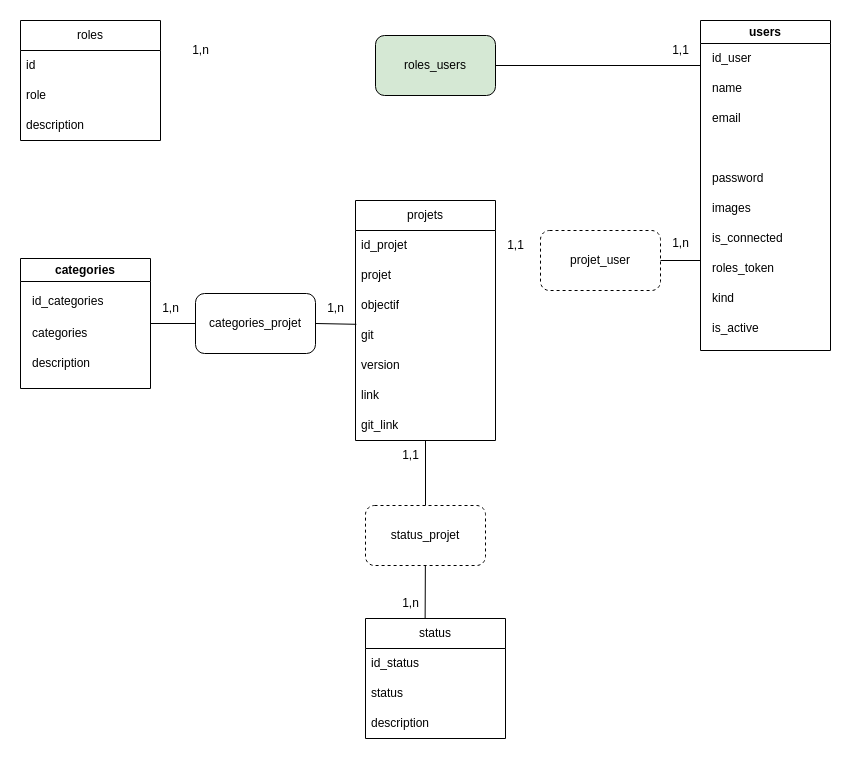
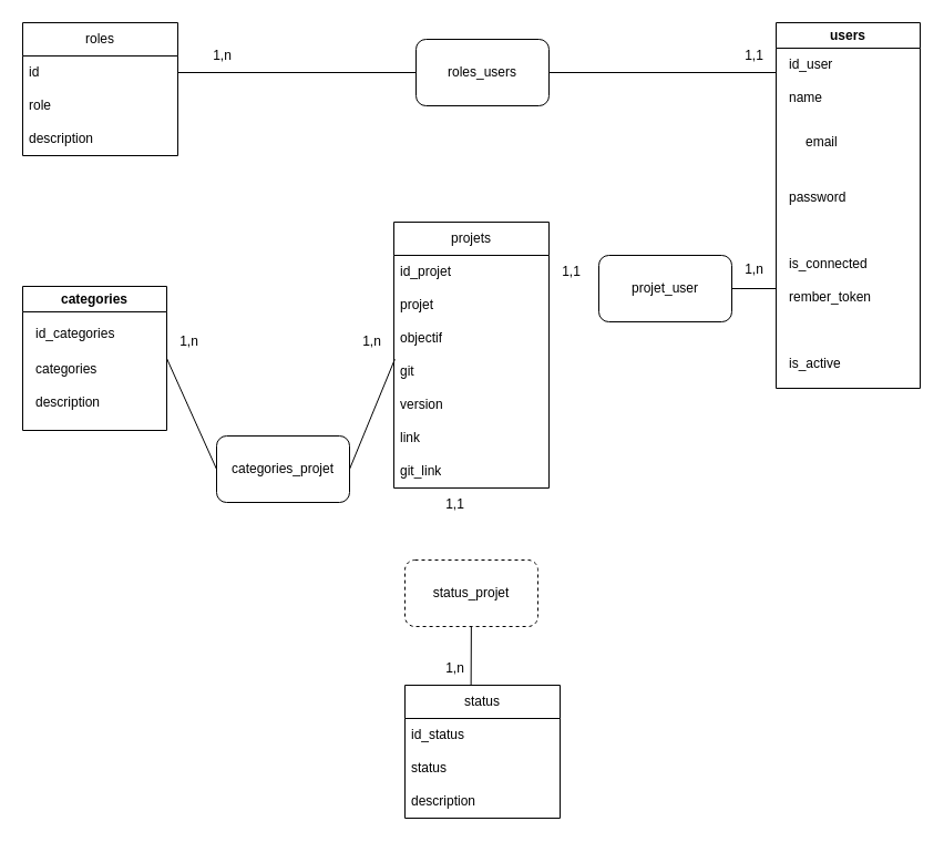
  <mxCell id="0" />
  <mxCell id="1" parent="0" />
  <mxCell id="2" value="categories" style="swimlane;whiteSpace=wrap;html=1;" parent="1" vertex="1"><mxGeometry x="20" y="258" width="130" height="130" as="geometry" /></mxCell>
  <mxCell id="3" value="id_categories&lt;div&gt;&lt;br&gt;&lt;/div&gt;" style="text;html=1;align=left;verticalAlign=middle;resizable=0;points=[];autosize=1;strokeColor=none;fillColor=none;" parent="2" vertex="1"><mxGeometry x="10" y="30" width="90" height="40" as="geometry" /></mxCell>
  <mxCell id="4" value="categories" style="text;html=1;align=left;verticalAlign=middle;resizable=0;points=[];autosize=1;strokeColor=none;fillColor=none;" parent="2" vertex="1"><mxGeometry x="10" y="60" width="80" height="30" as="geometry" /></mxCell>
  <mxCell id="5" value="description" style="text;html=1;align=left;verticalAlign=middle;resizable=0;points=[];autosize=1;strokeColor=none;fillColor=none;" parent="2" vertex="1"><mxGeometry x="10" y="90" width="80" height="30" as="geometry" /></mxCell>
  <mxCell id="6" value="users" style="swimlane;whiteSpace=wrap;html=1;" parent="1" vertex="1"><mxGeometry x="700" y="20" width="130" height="330" as="geometry" /></mxCell>
  <mxCell id="7" value="id_user" style="text;html=1;align=left;verticalAlign=middle;resizable=0;points=[];autosize=1;strokeColor=none;fillColor=none;" parent="6" vertex="1"><mxGeometry x="10" y="23" width="60" height="30" as="geometry" /></mxCell>
  <mxCell id="8" value="name" style="text;html=1;align=left;verticalAlign=middle;resizable=0;points=[];autosize=1;strokeColor=none;fillColor=none;" parent="6" vertex="1"><mxGeometry x="10" y="53" width="50" height="30" as="geometry" /></mxCell>
- <mxCell id="9" value="email" style="text;html=1;align=left;verticalAlign=middle;resizable=0;points=[];autosize=1;strokeColor=none;fillColor=none;" parent="6" vertex="1"><mxGeometry x="10" y="83" width="50" height="30" as="geometry" /></mxCell>
+ <mxCell id="9" value="email" style="text;html=1;align=left;verticalAlign=middle;resizable=0;points=[];autosize=1;strokeColor=none;fillColor=none;" parent="6" vertex="1"><mxGeometry x="25" y="93" width="50" height="30" as="geometry" /></mxCell>
  <mxCell id="10" value="password" style="text;html=1;align=left;verticalAlign=middle;resizable=0;points=[];autosize=1;strokeColor=none;fillColor=none;" parent="6" vertex="1"><mxGeometry x="10" y="143" width="70" height="30" as="geometry" /></mxCell>
- <mxCell id="11" value="images" style="text;html=1;align=left;verticalAlign=middle;resizable=0;points=[];autosize=1;strokeColor=none;fillColor=none;" parent="6" vertex="1"><mxGeometry x="10" y="173" width="60" height="30" as="geometry" /></mxCell>
  <mxCell id="12" value="is_connected" style="text;html=1;align=left;verticalAlign=middle;resizable=0;points=[];autosize=1;strokeColor=none;fillColor=none;" parent="6" vertex="1"><mxGeometry x="10" y="203" width="90" height="30" as="geometry" /></mxCell>
- <mxCell id="13" value="roles_token" style="text;html=1;align=left;verticalAlign=middle;resizable=0;points=[];autosize=1;strokeColor=none;fillColor=none;" parent="6" vertex="1"><mxGeometry x="10" y="233" width="100" height="30" as="geometry" /></mxCell>
- <mxCell id="14" value="kind" style="text;html=1;align=left;verticalAlign=middle;resizable=0;points=[];autosize=1;strokeColor=none;fillColor=none;" parent="6" vertex="1"><mxGeometry x="10" y="263" width="50" height="30" as="geometry" /></mxCell>
+ <mxCell id="13" value="rember_token" style="text;html=1;align=left;verticalAlign=middle;resizable=0;points=[];autosize=1;strokeColor=none;fillColor=none;" parent="6" vertex="1"><mxGeometry x="10" y="233" width="100" height="30" as="geometry" /></mxCell>
  <mxCell id="15" value="is_active" style="text;html=1;align=left;verticalAlign=middle;resizable=0;points=[];autosize=1;strokeColor=none;fillColor=none;" parent="6" vertex="1"><mxGeometry x="10" y="293" width="70" height="30" as="geometry" /></mxCell>
  <mxCell id="16" value="roles" style="swimlane;fontStyle=0;childLayout=stackLayout;horizontal=1;startSize=30;horizontalStack=0;resizeParent=1;resizeParentMax=0;resizeLast=0;collapsible=1;marginBottom=0;whiteSpace=wrap;html=1;" parent="1" vertex="1"><mxGeometry x="20" y="20" width="140" height="120" as="geometry" /></mxCell>
  <mxCell id="17" value="id" style="text;strokeColor=none;fillColor=none;align=left;verticalAlign=middle;spacingLeft=4;spacingRight=4;overflow=hidden;points=[[0,0.5],[1,0.5]];portConstraint=eastwest;rotatable=0;whiteSpace=wrap;html=1;" parent="16" vertex="1"><mxGeometry y="30" width="140" height="30" as="geometry" /></mxCell>
  <mxCell id="18" value="role" style="text;strokeColor=none;fillColor=none;align=left;verticalAlign=middle;spacingLeft=4;spacingRight=4;overflow=hidden;points=[[0,0.5],[1,0.5]];portConstraint=eastwest;rotatable=0;whiteSpace=wrap;html=1;" parent="16" vertex="1"><mxGeometry y="60" width="140" height="30" as="geometry" /></mxCell>
  <mxCell id="19" value="description" style="text;strokeColor=none;fillColor=none;align=left;verticalAlign=middle;spacingLeft=4;spacingRight=4;overflow=hidden;points=[[0,0.5],[1,0.5]];portConstraint=eastwest;rotatable=0;whiteSpace=wrap;html=1;" parent="16" vertex="1"><mxGeometry y="90" width="140" height="30" as="geometry" /></mxCell>
- <mxCell id="20" value="roles_users" style="rounded=1;whiteSpace=wrap;html=1;textShadow=0;shadow=0;fillColor=#d5e8d4;" parent="1" vertex="1"><mxGeometry x="375" y="35" width="120" height="60" as="geometry" /></mxCell>
+ <mxCell id="20" value="roles_users" style="rounded=1;whiteSpace=wrap;html=1;textShadow=0;shadow=0;" parent="1" vertex="1"><mxGeometry x="375" y="35" width="120" height="60" as="geometry" /></mxCell>
+ <mxCell id="21" value="" style="endArrow=none;html=1;rounded=0;" parent="1" source="17" target="20" edge="1"><mxGeometry width="50" height="50" relative="1" as="geometry"><mxPoint x="270" y="330" as="sourcePoint" /><mxPoint x="320" y="280" as="targetPoint" /></mxGeometry></mxCell>
  <mxCell id="22" value="1,n" style="text;html=1;align=center;verticalAlign=middle;resizable=0;points=[];autosize=1;strokeColor=none;fillColor=none;" parent="1" vertex="1"><mxGeometry x="180" y="35" width="40" height="30" as="geometry" /></mxCell>
  <mxCell id="23" value="status" style="swimlane;fontStyle=0;childLayout=stackLayout;horizontal=1;startSize=30;horizontalStack=0;resizeParent=1;resizeParentMax=0;resizeLast=0;collapsible=1;marginBottom=0;whiteSpace=wrap;html=1;" parent="1" vertex="1"><mxGeometry x="365" y="618" width="140" height="120" as="geometry" /></mxCell>
  <mxCell id="24" value="id_status" style="text;strokeColor=none;fillColor=none;align=left;verticalAlign=middle;spacingLeft=4;spacingRight=4;overflow=hidden;points=[[0,0.5],[1,0.5]];portConstraint=eastwest;rotatable=0;whiteSpace=wrap;html=1;" parent="23" vertex="1"><mxGeometry y="30" width="140" height="30" as="geometry" /></mxCell>
  <mxCell id="25" value="status" style="text;strokeColor=none;fillColor=none;align=left;verticalAlign=middle;spacingLeft=4;spacingRight=4;overflow=hidden;points=[[0,0.5],[1,0.5]];portConstraint=eastwest;rotatable=0;whiteSpace=wrap;html=1;" parent="23" vertex="1"><mxGeometry y="60" width="140" height="30" as="geometry" /></mxCell>
  <mxCell id="26" value="description" style="text;strokeColor=none;fillColor=none;align=left;verticalAlign=middle;spacingLeft=4;spacingRight=4;overflow=hidden;points=[[0,0.5],[1,0.5]];portConstraint=eastwest;rotatable=0;whiteSpace=wrap;html=1;" parent="23" vertex="1"><mxGeometry y="90" width="140" height="30" as="geometry" /></mxCell>
  <mxCell id="27" value="" style="endArrow=none;html=1;rounded=0;" parent="1" target="20" edge="1"><mxGeometry width="50" height="50" relative="1" as="geometry"><mxPoint x="700" y="65" as="sourcePoint" /><mxPoint x="240" y="120" as="targetPoint" /></mxGeometry></mxCell>
  <mxCell id="28" value="1,1" style="text;html=1;align=center;verticalAlign=middle;resizable=0;points=[];autosize=1;strokeColor=none;fillColor=none;" parent="1" vertex="1"><mxGeometry x="660" y="35" width="40" height="30" as="geometry" /></mxCell>
  <mxCell id="29" value="projets" style="swimlane;fontStyle=0;childLayout=stackLayout;horizontal=1;startSize=30;horizontalStack=0;resizeParent=1;resizeParentMax=0;resizeLast=0;collapsible=1;marginBottom=0;whiteSpace=wrap;html=1;" vertex="1" parent="1"><mxGeometry x="355" y="200" width="140" height="240" as="geometry" /></mxCell>
  <mxCell id="30" value="id_projet&lt;span style=&quot;white-space: pre;&quot;&gt;&#09;&lt;/span&gt;" style="text;strokeColor=none;fillColor=none;align=left;verticalAlign=middle;spacingLeft=4;spacingRight=4;overflow=hidden;points=[[0,0.5],[1,0.5]];portConstraint=eastwest;rotatable=0;whiteSpace=wrap;html=1;" vertex="1" parent="29"><mxGeometry y="30" width="140" height="30" as="geometry" /></mxCell>
  <mxCell id="31" value="projet" style="text;strokeColor=none;fillColor=none;align=left;verticalAlign=middle;spacingLeft=4;spacingRight=4;overflow=hidden;points=[[0,0.5],[1,0.5]];portConstraint=eastwest;rotatable=0;whiteSpace=wrap;html=1;" vertex="1" parent="29"><mxGeometry y="60" width="140" height="30" as="geometry" /></mxCell>
  <mxCell id="32" value="objectif" style="text;strokeColor=none;fillColor=none;align=left;verticalAlign=middle;spacingLeft=4;spacingRight=4;overflow=hidden;points=[[0,0.5],[1,0.5]];portConstraint=eastwest;rotatable=0;whiteSpace=wrap;html=1;" vertex="1" parent="29"><mxGeometry y="90" width="140" height="30" as="geometry" /></mxCell>
  <mxCell id="33" value="git" style="text;strokeColor=none;fillColor=none;align=left;verticalAlign=middle;spacingLeft=4;spacingRight=4;overflow=hidden;points=[[0,0.5],[1,0.5]];portConstraint=eastwest;rotatable=0;whiteSpace=wrap;html=1;" vertex="1" parent="29"><mxGeometry y="120" width="140" height="30" as="geometry" /></mxCell>
  <mxCell id="34" value="version" style="text;strokeColor=none;fillColor=none;align=left;verticalAlign=middle;spacingLeft=4;spacingRight=4;overflow=hidden;points=[[0,0.5],[1,0.5]];portConstraint=eastwest;rotatable=0;whiteSpace=wrap;html=1;" vertex="1" parent="29"><mxGeometry y="150" width="140" height="30" as="geometry" /></mxCell>
  <mxCell id="35" value="link" style="text;strokeColor=none;fillColor=none;align=left;verticalAlign=middle;spacingLeft=4;spacingRight=4;overflow=hidden;points=[[0,0.5],[1,0.5]];portConstraint=eastwest;rotatable=0;whiteSpace=wrap;html=1;" vertex="1" parent="29"><mxGeometry y="180" width="140" height="30" as="geometry" /></mxCell>
  <mxCell id="36" value="git_link" style="text;strokeColor=none;fillColor=none;align=left;verticalAlign=middle;spacingLeft=4;spacingRight=4;overflow=hidden;points=[[0,0.5],[1,0.5]];portConstraint=eastwest;rotatable=0;whiteSpace=wrap;html=1;" vertex="1" parent="29"><mxGeometry y="210" width="140" height="30" as="geometry" /></mxCell>
- <mxCell id="37" value="projet_user" style="rounded=1;whiteSpace=wrap;html=1;dashed=1;" vertex="1" parent="1"><mxGeometry x="540" y="230" width="120" height="60" as="geometry" /></mxCell>
+ <mxCell id="37" value="projet_user" style="rounded=1;whiteSpace=wrap;html=1;" vertex="1" parent="1"><mxGeometry x="540" y="230" width="120" height="60" as="geometry" /></mxCell>
  <mxCell id="38" value="" style="endArrow=none;html=1;rounded=0;entryX=1;entryY=0.5;entryDx=0;entryDy=0;" edge="1" parent="1" target="37"><mxGeometry width="50" height="50" relative="1" as="geometry"><mxPoint x="700" y="260" as="sourcePoint" /><mxPoint x="410" y="290" as="targetPoint" /></mxGeometry></mxCell>
  <mxCell id="39" value="1,1" style="text;html=1;align=center;verticalAlign=middle;resizable=0;points=[];autosize=1;strokeColor=none;fillColor=none;" vertex="1" parent="1"><mxGeometry x="495" y="230" width="40" height="30" as="geometry" /></mxCell>
  <mxCell id="40" value="1,n" style="text;html=1;align=center;verticalAlign=middle;resizable=0;points=[];autosize=1;strokeColor=none;fillColor=none;" vertex="1" parent="1"><mxGeometry x="660" y="228" width="40" height="30" as="geometry" /></mxCell>
  <mxCell id="41" value="status_projet" style="rounded=1;whiteSpace=wrap;html=1;dashed=1;" vertex="1" parent="1"><mxGeometry x="365" y="505" width="120" height="60" as="geometry" /></mxCell>
  <mxCell id="42" value="" style="endArrow=none;html=1;rounded=0;exitX=0.426;exitY=-0.002;exitDx=0;exitDy=0;exitPerimeter=0;" edge="1" parent="1" source="23" target="41"><mxGeometry width="50" height="50" relative="1" as="geometry"><mxPoint x="360" y="600" as="sourcePoint" /><mxPoint x="410" y="550" as="targetPoint" /></mxGeometry></mxCell>
- <mxCell id="43" value="" style="endArrow=none;html=1;rounded=0;entryX=0.5;entryY=0;entryDx=0;entryDy=0;" edge="1" parent="1" source="36" target="41"><mxGeometry width="50" height="50" relative="1" as="geometry"><mxPoint x="360" y="600" as="sourcePoint" /><mxPoint x="410" y="550" as="targetPoint" /></mxGeometry></mxCell>
  <mxCell id="44" value="1,1" style="text;html=1;align=center;verticalAlign=middle;resizable=0;points=[];autosize=1;strokeColor=none;fillColor=none;" vertex="1" parent="1"><mxGeometry x="390" y="440" width="40" height="30" as="geometry" /></mxCell>
  <mxCell id="45" value="1,n" style="text;html=1;align=center;verticalAlign=middle;resizable=0;points=[];autosize=1;strokeColor=none;fillColor=none;" vertex="1" parent="1"><mxGeometry x="390" y="588" width="40" height="30" as="geometry" /></mxCell>
- <mxCell id="46" value="categories_projet" style="rounded=1;whiteSpace=wrap;html=1;" vertex="1" parent="1"><mxGeometry x="195" y="293" width="120" height="60" as="geometry" /></mxCell>
+ <mxCell id="46" value="categories_projet" style="rounded=1;whiteSpace=wrap;html=1;" vertex="1" parent="1"><mxGeometry x="195" y="393" width="120" height="60" as="geometry" /></mxCell>
  <mxCell id="47" value="" style="endArrow=none;html=1;rounded=0;exitX=1;exitY=0.5;exitDx=0;exitDy=0;entryX=0;entryY=0.5;entryDx=0;entryDy=0;" edge="1" parent="1" source="2" target="46"><mxGeometry width="50" height="50" relative="1" as="geometry"><mxPoint x="120" y="280" as="sourcePoint" /><mxPoint x="170" y="230" as="targetPoint" /></mxGeometry></mxCell>
  <mxCell id="48" value="" style="endArrow=none;html=1;rounded=0;exitX=1;exitY=0.5;exitDx=0;exitDy=0;entryX=0.006;entryY=0.127;entryDx=0;entryDy=0;entryPerimeter=0;" edge="1" parent="1" source="46" target="33"><mxGeometry width="50" height="50" relative="1" as="geometry"><mxPoint x="120" y="280" as="sourcePoint" /><mxPoint x="170" y="230" as="targetPoint" /></mxGeometry></mxCell>
  <mxCell id="49" value="1,n" style="text;html=1;align=center;verticalAlign=middle;resizable=0;points=[];autosize=1;strokeColor=none;fillColor=none;" vertex="1" parent="1"><mxGeometry x="150" y="293" width="40" height="30" as="geometry" /></mxCell>
  <mxCell id="50" value="1,n" style="text;html=1;align=center;verticalAlign=middle;resizable=0;points=[];autosize=1;strokeColor=none;fillColor=none;" vertex="1" parent="1"><mxGeometry x="315" y="293" width="40" height="30" as="geometry" /></mxCell>
